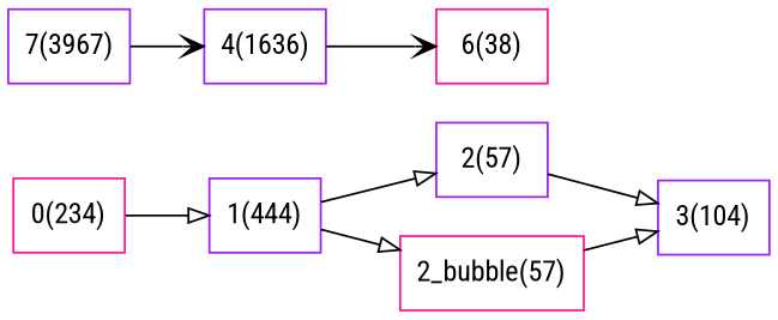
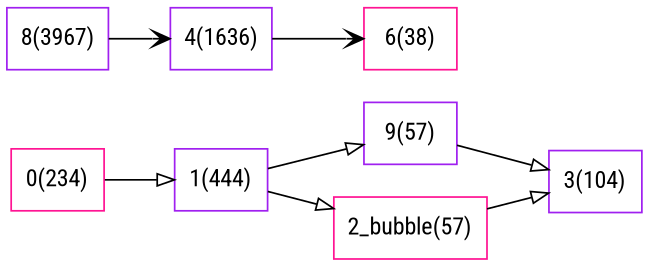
  digraph {
    fontname="Roboto Condensed"
    rankdir=LR
    node [color=purple fontname="Roboto Condensed" shape=record]
    edge [arrowhead=onormal fontname="Roboto Condensed"]
    n1 [color=deeppink label="0(234)"]
    n2 [label="1(444)"]
-   n3 [label="2(57)"]
+   n3 [label="9(57)"]
    n4 [color=deeppink label="2_bubble(57)"]
    n5 [label="3(104)"]
    n6 [label="4(1636)"]
    n7 [color=deeppink label="6(38)"]
-   n8 [label="7(3967)"]
+   n8 [label="8(3967)"]
    n1 -> n2
    n2 -> n3
    n2 -> n4
    n3 -> n5
    n4 -> n5
    n6 -> n7 [arrowhead=vee]
    n8 -> n6 [arrowhead=vee]
  }
